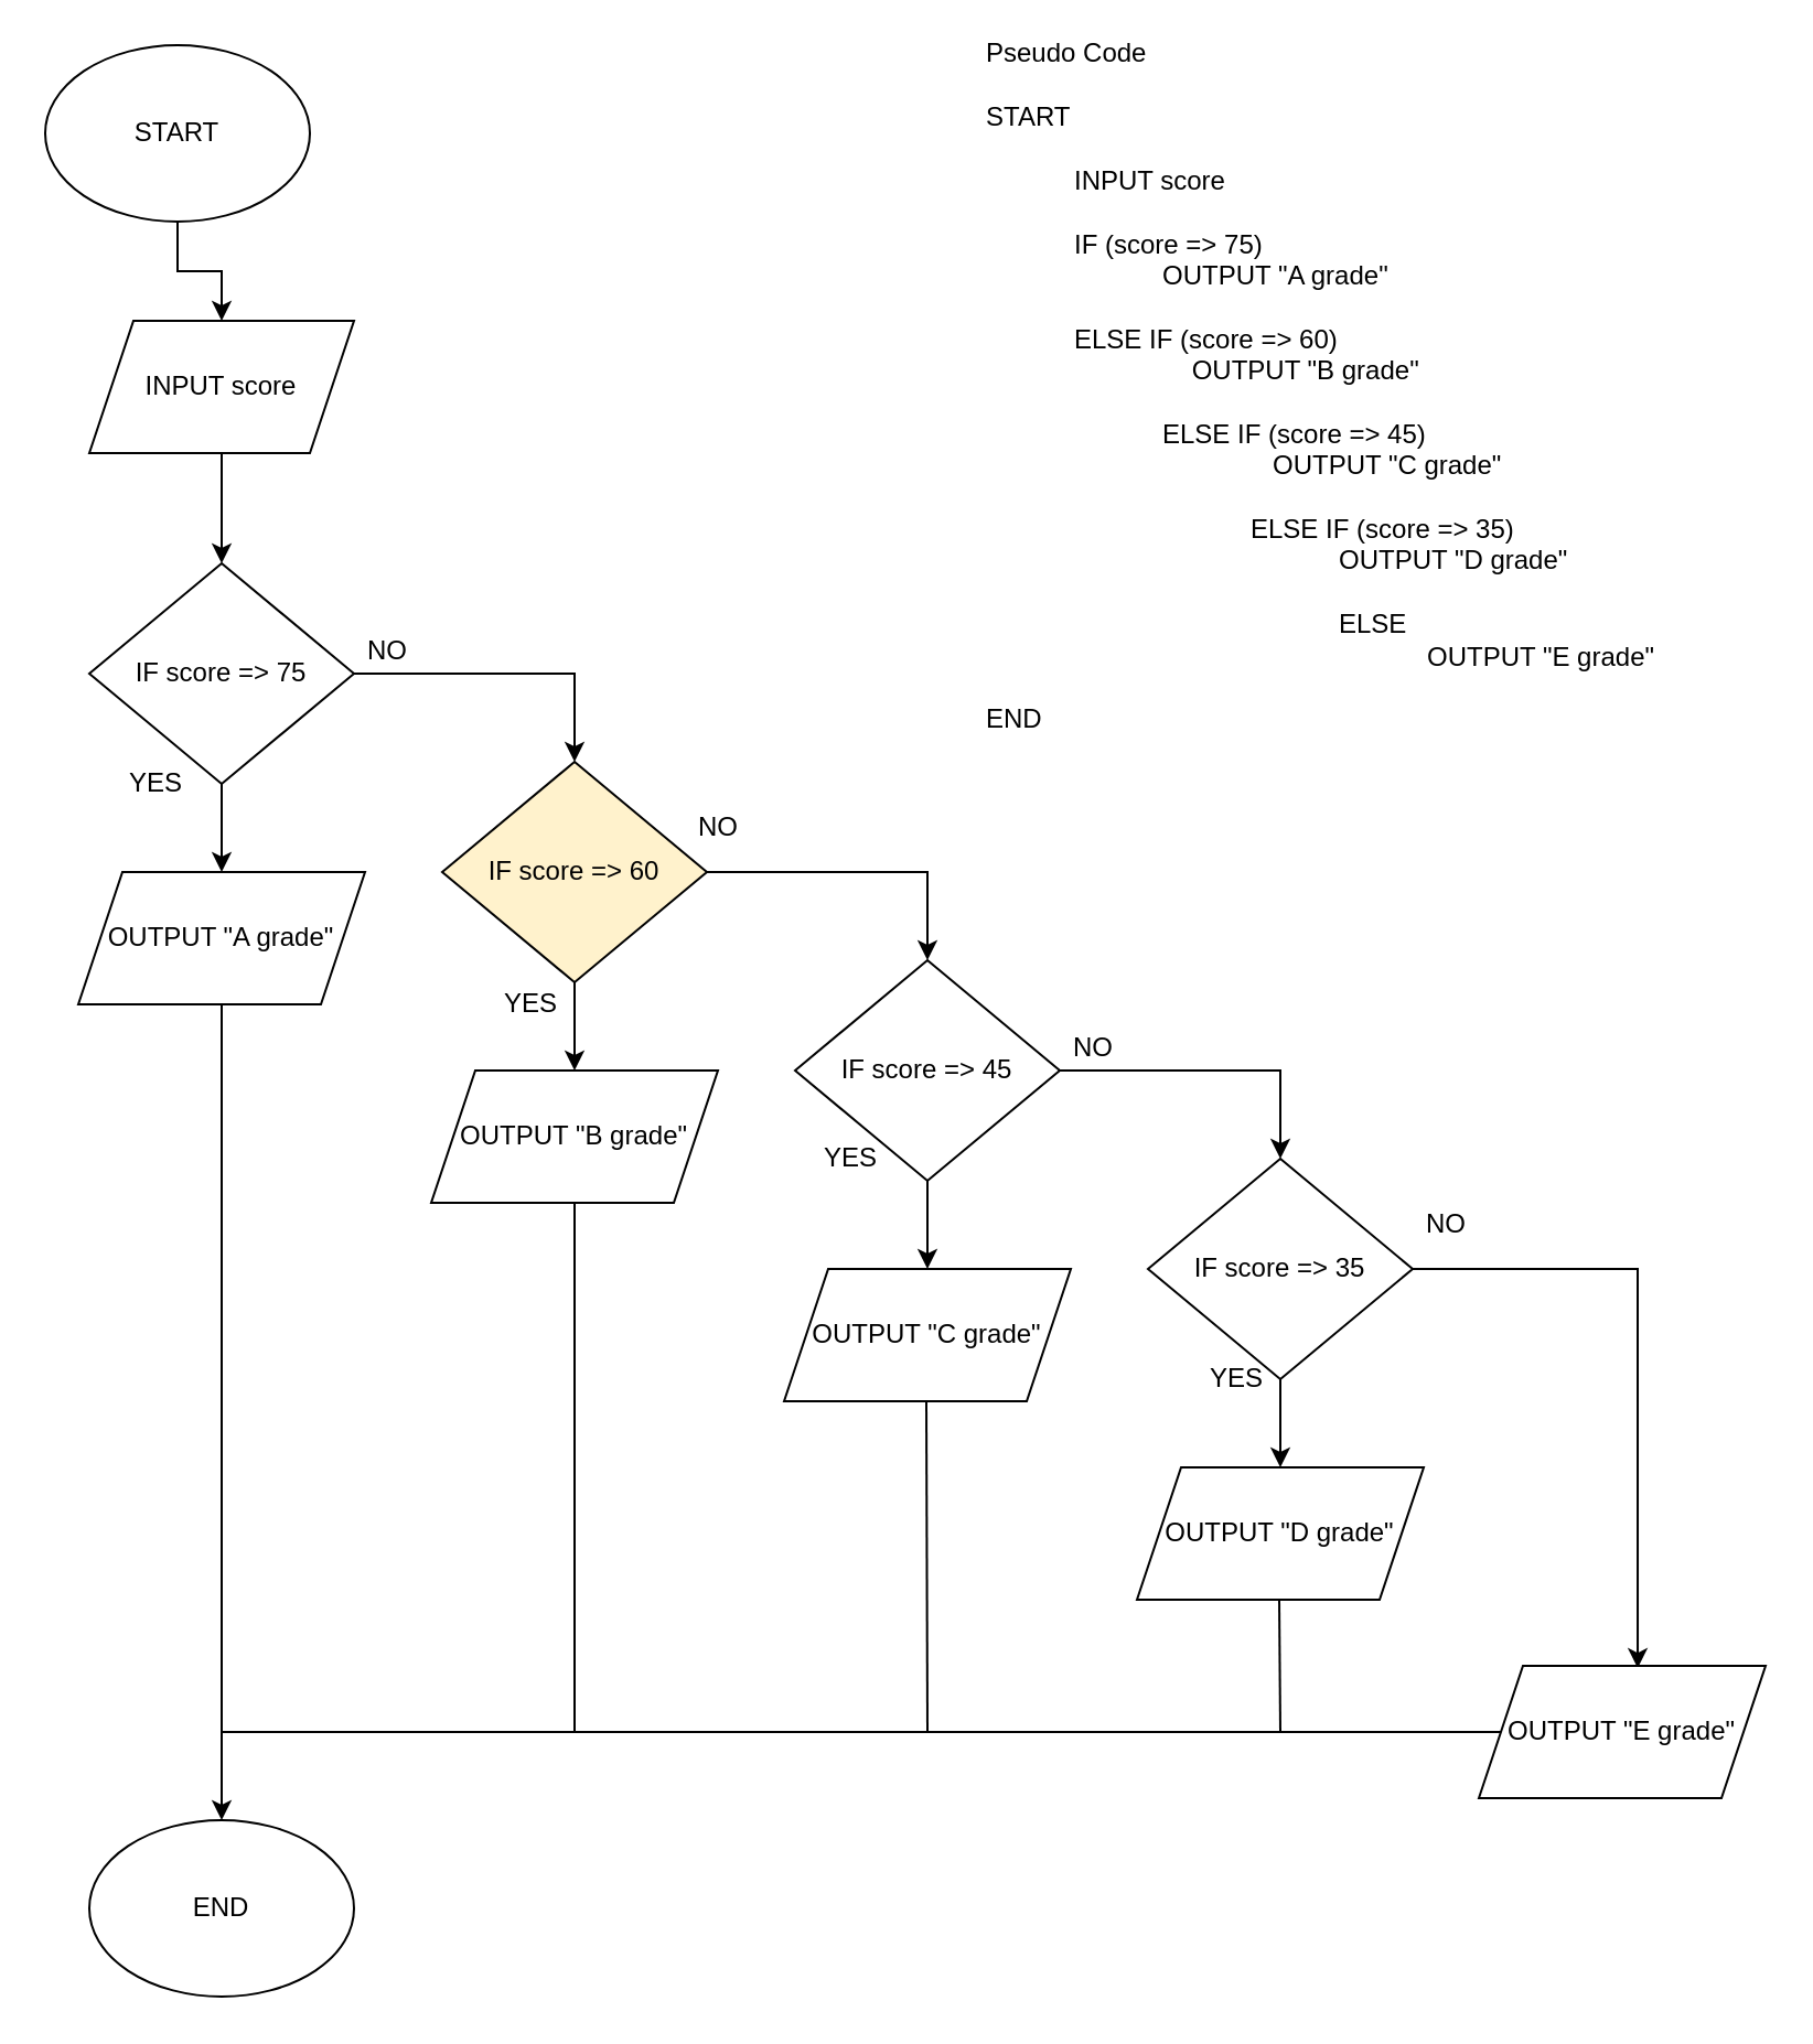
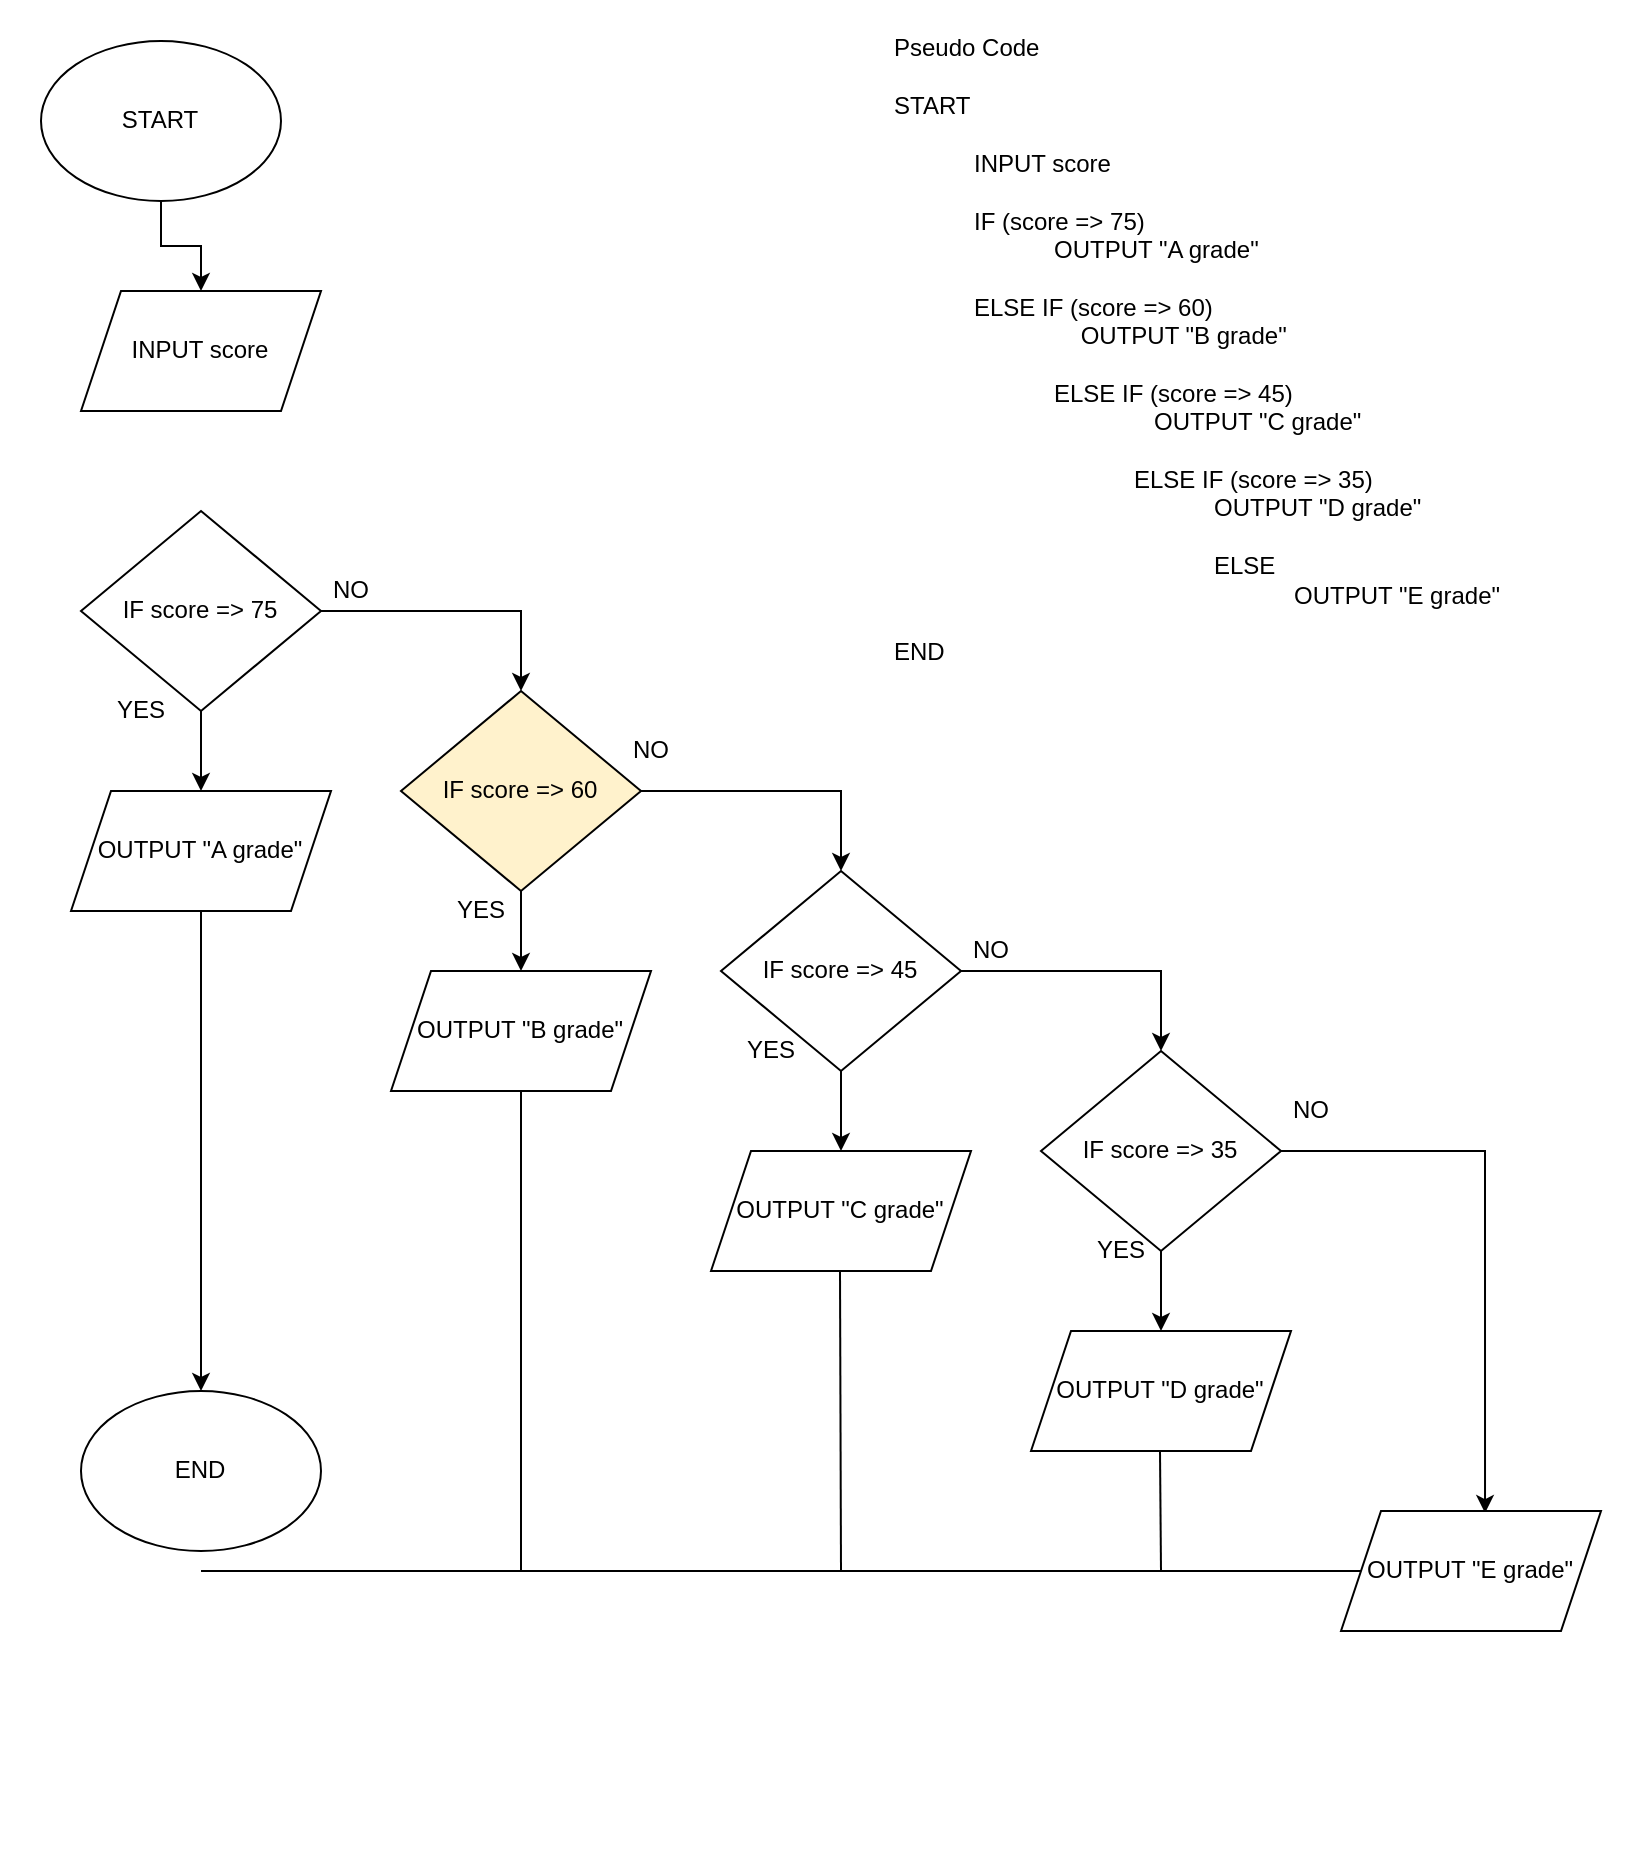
  <mxCell id="0" />
  <mxCell id="1" parent="0" />
  <mxCell id="2" value="" style="edgeStyle=orthogonalEdgeStyle;rounded=0;orthogonalLoop=1;jettySize=auto;html=1;" edge="1" parent="1" source="3" target="6"><mxGeometry relative="1" as="geometry" /></mxCell>
  <mxCell id="3" value="START" style="ellipse;whiteSpace=wrap;html=1;" vertex="1" parent="1"><mxGeometry x="20" y="20" width="120" height="80" as="geometry" /></mxCell>
- <mxCell id="4" value="END" style="ellipse;whiteSpace=wrap;html=1;" vertex="1" parent="1"><mxGeometry x="40" y="825" width="120" height="80" as="geometry" /></mxCell>
- <mxCell id="5" value="" style="edgeStyle=orthogonalEdgeStyle;rounded=0;orthogonalLoop=1;jettySize=auto;html=1;" edge="1" parent="1" source="6" target="9"><mxGeometry relative="1" as="geometry" /></mxCell>
+ <mxCell id="4" value="END" style="ellipse;whiteSpace=wrap;html=1;" vertex="1" parent="1"><mxGeometry x="40" y="695" width="120" height="80" as="geometry" /></mxCell>
  <mxCell id="6" value="INPUT score" style="shape=parallelogram;perimeter=parallelogramPerimeter;whiteSpace=wrap;html=1;fixedSize=1;" vertex="1" parent="1"><mxGeometry x="40" y="145" width="120" height="60" as="geometry" /></mxCell>
  <mxCell id="7" style="edgeStyle=orthogonalEdgeStyle;rounded=0;orthogonalLoop=1;jettySize=auto;html=1;entryX=0.5;entryY=0;entryDx=0;entryDy=0;" edge="1" parent="1" source="9" target="12"><mxGeometry relative="1" as="geometry" /></mxCell>
  <mxCell id="8" value="" style="edgeStyle=orthogonalEdgeStyle;rounded=0;orthogonalLoop=1;jettySize=auto;html=1;" edge="1" parent="1" source="9" target="20"><mxGeometry relative="1" as="geometry" /></mxCell>
  <mxCell id="9" value="IF score =&amp;gt; 75" style="rhombus;whiteSpace=wrap;html=1;" vertex="1" parent="1"><mxGeometry x="40" y="255" width="120" height="100" as="geometry" /></mxCell>
  <mxCell id="10" value="" style="edgeStyle=orthogonalEdgeStyle;rounded=0;orthogonalLoop=1;jettySize=auto;html=1;" edge="1" parent="1" source="12" target="21"><mxGeometry relative="1" as="geometry" /></mxCell>
  <mxCell id="11" style="edgeStyle=orthogonalEdgeStyle;rounded=0;orthogonalLoop=1;jettySize=auto;html=1;entryX=0.5;entryY=0;entryDx=0;entryDy=0;" edge="1" parent="1" source="12" target="18"><mxGeometry relative="1" as="geometry" /></mxCell>
  <mxCell id="12" value="IF score =&amp;gt; 60" style="rhombus;whiteSpace=wrap;html=1;fillColor=#fff2cc;" vertex="1" parent="1"><mxGeometry x="200" y="345" width="120" height="100" as="geometry" /></mxCell>
  <mxCell id="13" value="" style="edgeStyle=orthogonalEdgeStyle;rounded=0;orthogonalLoop=1;jettySize=auto;html=1;" edge="1" parent="1" source="15" target="23"><mxGeometry relative="1" as="geometry" /></mxCell>
  <mxCell id="14" style="edgeStyle=orthogonalEdgeStyle;rounded=0;orthogonalLoop=1;jettySize=auto;html=1;entryX=0.554;entryY=0.017;entryDx=0;entryDy=0;entryPerimeter=0;" edge="1" parent="1" source="15" target="27"><mxGeometry relative="1" as="geometry" /></mxCell>
  <mxCell id="15" value="IF score =&amp;gt; 35" style="rhombus;whiteSpace=wrap;html=1;" vertex="1" parent="1"><mxGeometry x="520" y="525" width="120" height="100" as="geometry" /></mxCell>
  <mxCell id="16" style="edgeStyle=orthogonalEdgeStyle;rounded=0;orthogonalLoop=1;jettySize=auto;html=1;entryX=0.5;entryY=0;entryDx=0;entryDy=0;" edge="1" parent="1" source="18" target="15"><mxGeometry relative="1" as="geometry" /></mxCell>
  <mxCell id="17" value="" style="edgeStyle=orthogonalEdgeStyle;rounded=0;orthogonalLoop=1;jettySize=auto;html=1;" edge="1" parent="1" source="18" target="22"><mxGeometry relative="1" as="geometry" /></mxCell>
  <mxCell id="18" value="IF score =&amp;gt; 45" style="rhombus;whiteSpace=wrap;html=1;" vertex="1" parent="1"><mxGeometry x="360" y="435" width="120" height="100" as="geometry" /></mxCell>
  <mxCell id="19" style="edgeStyle=orthogonalEdgeStyle;rounded=0;orthogonalLoop=1;jettySize=auto;html=1;entryX=0.5;entryY=0;entryDx=0;entryDy=0;" edge="1" parent="1" source="20" target="4"><mxGeometry relative="1" as="geometry" /></mxCell>
  <mxCell id="20" value="OUTPUT &quot;A grade&quot;" style="shape=parallelogram;perimeter=parallelogramPerimeter;whiteSpace=wrap;html=1;fixedSize=1;" vertex="1" parent="1"><mxGeometry x="35" y="395" width="130" height="60" as="geometry" /></mxCell>
  <mxCell id="21" value="OUTPUT &quot;B grade&quot;" style="shape=parallelogram;perimeter=parallelogramPerimeter;whiteSpace=wrap;html=1;fixedSize=1;" vertex="1" parent="1"><mxGeometry x="195" y="485" width="130" height="60" as="geometry" /></mxCell>
  <mxCell id="22" value="OUTPUT &quot;C grade&quot;" style="shape=parallelogram;perimeter=parallelogramPerimeter;whiteSpace=wrap;html=1;fixedSize=1;" vertex="1" parent="1"><mxGeometry x="355" y="575" width="130" height="60" as="geometry" /></mxCell>
  <mxCell id="23" value="OUTPUT &quot;D grade&quot;" style="shape=parallelogram;perimeter=parallelogramPerimeter;whiteSpace=wrap;html=1;fixedSize=1;" vertex="1" parent="1"><mxGeometry x="515" y="665" width="130" height="60" as="geometry" /></mxCell>
  <mxCell id="24" value="" style="endArrow=none;html=1;" edge="1" parent="1"><mxGeometry width="50" height="50" relative="1" as="geometry"><mxPoint x="260" y="785" as="sourcePoint" /><mxPoint x="260" y="545" as="targetPoint" /></mxGeometry></mxCell>
  <mxCell id="25" value="" style="endArrow=none;html=1;" edge="1" parent="1"><mxGeometry width="50" height="50" relative="1" as="geometry"><mxPoint x="420" y="785" as="sourcePoint" /><mxPoint x="419.5" y="635" as="targetPoint" /></mxGeometry></mxCell>
  <mxCell id="26" value="" style="endArrow=none;html=1;" edge="1" parent="1"><mxGeometry width="50" height="50" relative="1" as="geometry"><mxPoint x="580" y="785" as="sourcePoint" /><mxPoint x="579.5" y="725" as="targetPoint" /></mxGeometry></mxCell>
  <mxCell id="27" value="OUTPUT &quot;E grade&quot;" style="shape=parallelogram;perimeter=parallelogramPerimeter;whiteSpace=wrap;html=1;fixedSize=1;" vertex="1" parent="1"><mxGeometry x="670" y="755" width="130" height="60" as="geometry" /></mxCell>
  <mxCell id="28" value="" style="endArrow=none;html=1;" edge="1" parent="1"><mxGeometry width="50" height="50" relative="1" as="geometry"><mxPoint x="100" y="785" as="sourcePoint" /><mxPoint x="680" y="785" as="targetPoint" /><Array as="points" /></mxGeometry></mxCell>
  <mxCell id="29" value="YES" style="text;html=1;align=center;verticalAlign=middle;resizable=0;points=[];autosize=1;" vertex="1" parent="1"><mxGeometry x="540" y="615" width="40" height="20" as="geometry" /></mxCell>
  <mxCell id="30" value="YES" style="text;html=1;align=center;verticalAlign=middle;resizable=0;points=[];autosize=1;" vertex="1" parent="1"><mxGeometry x="220" y="445" width="40" height="20" as="geometry" /></mxCell>
  <mxCell id="31" value="YES" style="text;html=1;align=center;verticalAlign=middle;resizable=0;points=[];autosize=1;" vertex="1" parent="1"><mxGeometry x="365" y="515" width="40" height="20" as="geometry" /></mxCell>
  <mxCell id="32" value="YES" style="text;html=1;align=center;verticalAlign=middle;resizable=0;points=[];autosize=1;" vertex="1" parent="1"><mxGeometry x="50" y="345" width="40" height="20" as="geometry" /></mxCell>
  <mxCell id="33" value="NO&lt;br&gt;" style="text;html=1;align=center;verticalAlign=middle;resizable=0;points=[];autosize=1;" vertex="1" parent="1"><mxGeometry x="310" y="365" width="30" height="20" as="geometry" /></mxCell>
  <mxCell id="34" value="NO&lt;br&gt;" style="text;html=1;align=center;verticalAlign=middle;resizable=0;points=[];autosize=1;" vertex="1" parent="1"><mxGeometry x="160" y="285" width="30" height="20" as="geometry" /></mxCell>
  <mxCell id="35" value="NO&lt;br&gt;" style="text;html=1;align=center;verticalAlign=middle;resizable=0;points=[];autosize=1;" vertex="1" parent="1"><mxGeometry x="480" y="465" width="30" height="20" as="geometry" /></mxCell>
  <mxCell id="36" value="NO&lt;br&gt;" style="text;html=1;align=center;verticalAlign=middle;resizable=0;points=[];autosize=1;" vertex="1" parent="1"><mxGeometry x="640" y="545" width="30" height="20" as="geometry" /></mxCell>
  <mxCell id="37" value="&lt;div&gt;Pseudo Code&lt;/div&gt;&lt;div&gt;&lt;br&gt;&lt;/div&gt;&lt;div&gt;START&lt;/div&gt;&lt;div&gt;&lt;br&gt;&lt;/div&gt;&lt;blockquote style=&quot;margin: 0 0 0 40px ; border: none ; padding: 0px&quot;&gt;&lt;div&gt;INPUT score&lt;/div&gt;&lt;div&gt;&lt;br&gt;&lt;/div&gt;&lt;div&gt;IF (score =&amp;gt; 75)&lt;/div&gt;&lt;/blockquote&gt;&lt;blockquote style=&quot;margin: 0 0 0 40px ; border: none ; padding: 0px&quot;&gt;&lt;blockquote style=&quot;margin: 0 0 0 40px ; border: none ; padding: 0px&quot;&gt;&lt;div&gt;OUTPUT &quot;A grade&quot;&lt;/div&gt;&lt;div&gt;&lt;br&gt;&lt;/div&gt;&lt;/blockquote&gt;&lt;/blockquote&gt;&lt;blockquote style=&quot;margin: 0 0 0 40px ; border: none ; padding: 0px&quot;&gt;&lt;div&gt;ELSE IF (score =&amp;gt; 60)&lt;/div&gt;&lt;/blockquote&gt;&lt;blockquote style=&quot;margin: 0 0 0 40px ; border: none ; padding: 0px&quot;&gt;&lt;blockquote style=&quot;margin: 0 0 0 40px ; border: none ; padding: 0px&quot;&gt;&lt;div&gt;&amp;nbsp; &amp;nbsp; OUTPUT &quot;B grade&quot;&lt;/div&gt;&lt;div&gt;&lt;br&gt;&lt;/div&gt;&lt;/blockquote&gt;&lt;/blockquote&gt;&lt;blockquote style=&quot;margin: 0 0 0 40px ; border: none ; padding: 0px&quot;&gt;&lt;blockquote style=&quot;margin: 0 0 0 40px ; border: none ; padding: 0px&quot;&gt;&lt;div&gt;ELSE&lt;span&gt;&#09;&lt;/span&gt;IF (score =&amp;gt; 45)&lt;/div&gt;&lt;/blockquote&gt;&lt;/blockquote&gt;&lt;blockquote style=&quot;margin: 0 0 0 40px ; border: none ; padding: 0px&quot;&gt;&lt;blockquote style=&quot;margin: 0 0 0 40px ; border: none ; padding: 0px&quot;&gt;&lt;blockquote style=&quot;margin: 0 0 0 40px ; border: none ; padding: 0px&quot;&gt;&lt;div&gt;&amp;nbsp; &amp;nbsp;OUTPUT &quot;C grade&quot;&lt;/div&gt;&lt;/blockquote&gt;&lt;/blockquote&gt;&lt;/blockquote&gt;&lt;blockquote style=&quot;margin: 0 0 0 40px ; border: none ; padding: 0px&quot;&gt;&lt;blockquote style=&quot;margin: 0 0 0 40px ; border: none ; padding: 0px&quot;&gt;&lt;div&gt;&lt;br&gt;&lt;/div&gt;&lt;/blockquote&gt;&lt;/blockquote&gt;&lt;blockquote style=&quot;margin: 0 0 0 40px ; border: none ; padding: 0px&quot;&gt;&lt;blockquote style=&quot;margin: 0 0 0 40px ; border: none ; padding: 0px&quot;&gt;&lt;blockquote style=&quot;margin: 0 0 0 40px ; border: none ; padding: 0px&quot;&gt;&lt;div&gt;ELSE&lt;span&gt;&#09;&lt;/span&gt;IF (score =&amp;gt; 35)&lt;/div&gt;&lt;/blockquote&gt;&lt;/blockquote&gt;&lt;/blockquote&gt;&lt;blockquote style=&quot;margin: 0 0 0 40px ; border: none ; padding: 0px&quot;&gt;&lt;blockquote style=&quot;margin: 0 0 0 40px ; border: none ; padding: 0px&quot;&gt;&lt;blockquote style=&quot;margin: 0 0 0 40px ; border: none ; padding: 0px&quot;&gt;&lt;blockquote style=&quot;margin: 0 0 0 40px ; border: none ; padding: 0px&quot;&gt;&lt;div&gt;OUTPUT &quot;D grade&quot;&lt;/div&gt;&lt;/blockquote&gt;&lt;/blockquote&gt;&lt;/blockquote&gt;&lt;/blockquote&gt;&lt;blockquote style=&quot;margin: 0 0 0 40px ; border: none ; padding: 0px&quot;&gt;&lt;blockquote style=&quot;margin: 0 0 0 40px ; border: none ; padding: 0px&quot;&gt;&lt;div&gt;&lt;br&gt;&lt;/div&gt;&lt;/blockquote&gt;&lt;/blockquote&gt;&lt;blockquote style=&quot;margin: 0 0 0 40px ; border: none ; padding: 0px&quot;&gt;&lt;blockquote style=&quot;margin: 0 0 0 40px ; border: none ; padding: 0px&quot;&gt;&lt;blockquote style=&quot;margin: 0 0 0 40px ; border: none ; padding: 0px&quot;&gt;&lt;blockquote style=&quot;margin: 0 0 0 40px ; border: none ; padding: 0px&quot;&gt;&lt;div&gt;ELSE&amp;nbsp;&lt;/div&gt;&lt;/blockquote&gt;&lt;/blockquote&gt;&lt;/blockquote&gt;&lt;/blockquote&gt;&lt;blockquote style=&quot;margin: 0 0 0 40px ; border: none ; padding: 0px&quot;&gt;&lt;blockquote style=&quot;margin: 0 0 0 40px ; border: none ; padding: 0px&quot;&gt;&lt;blockquote style=&quot;margin: 0 0 0 40px ; border: none ; padding: 0px&quot;&gt;&lt;blockquote style=&quot;margin: 0 0 0 40px ; border: none ; padding: 0px&quot;&gt;&lt;blockquote style=&quot;margin: 0 0 0 40px ; border: none ; padding: 0px&quot;&gt;&lt;div&gt;OUTPUT &quot;E grade&quot;&lt;/div&gt;&lt;/blockquote&gt;&lt;/blockquote&gt;&lt;/blockquote&gt;&lt;/blockquote&gt;&lt;/blockquote&gt;&lt;div&gt;&lt;span&gt;&#09;&lt;/span&gt;&lt;/div&gt;&lt;div&gt;&lt;br&gt;&lt;/div&gt;&lt;div&gt;END&lt;/div&gt;" style="text;html=1;align=left;verticalAlign=middle;resizable=0;points=[];autosize=1;" vertex="1" parent="1"><mxGeometry x="445" y="20" width="320" height="310" as="geometry" /></mxCell>
